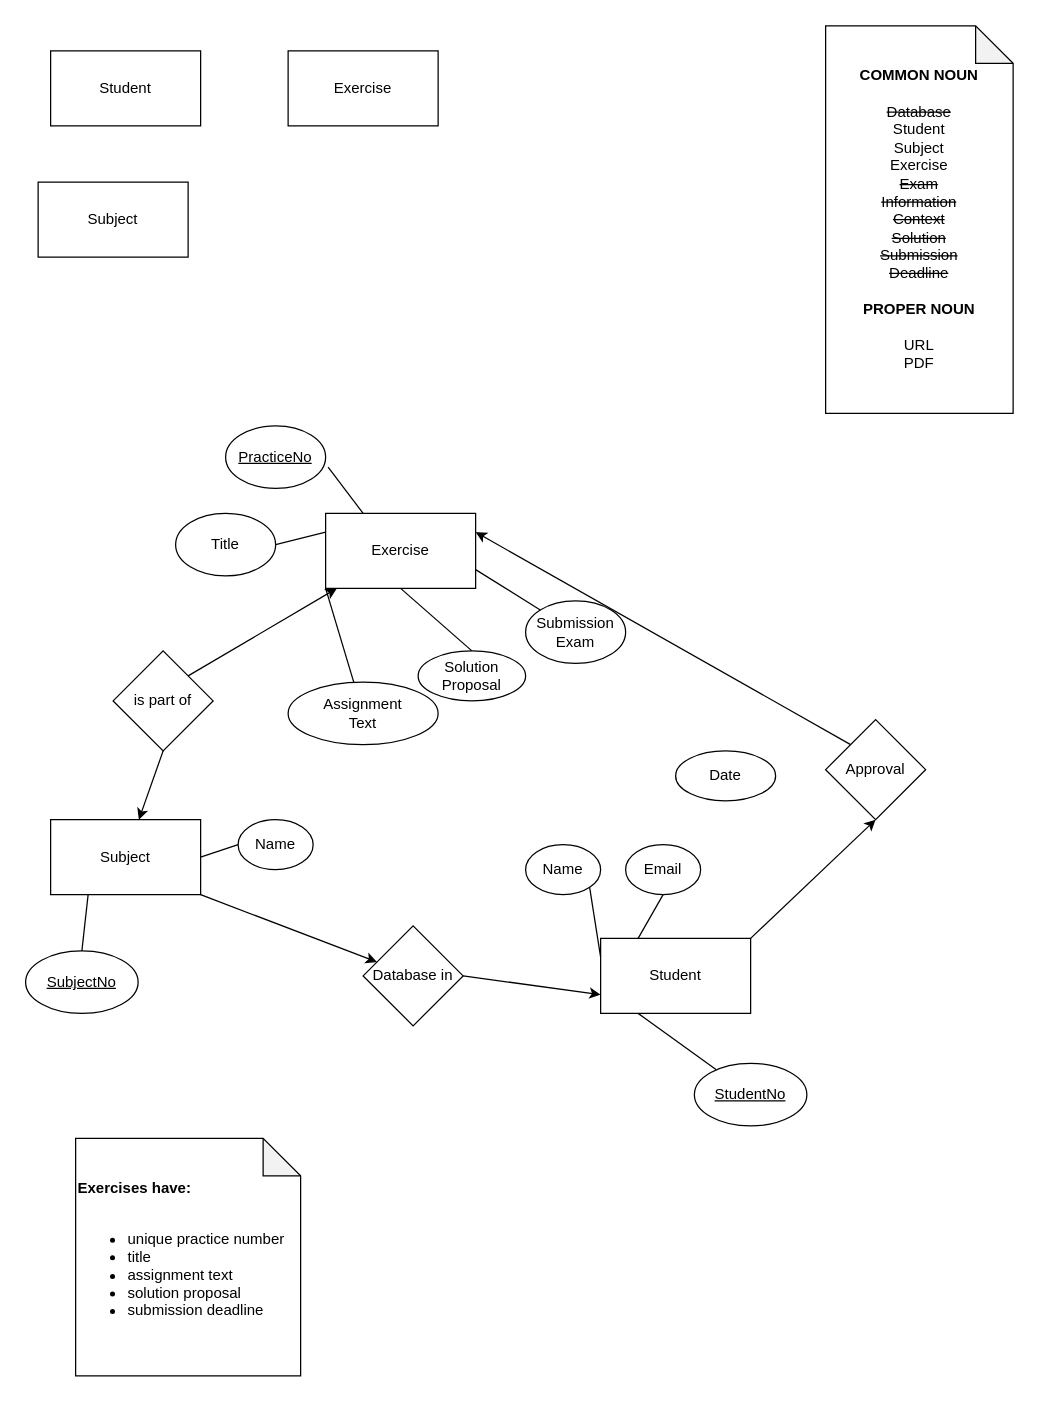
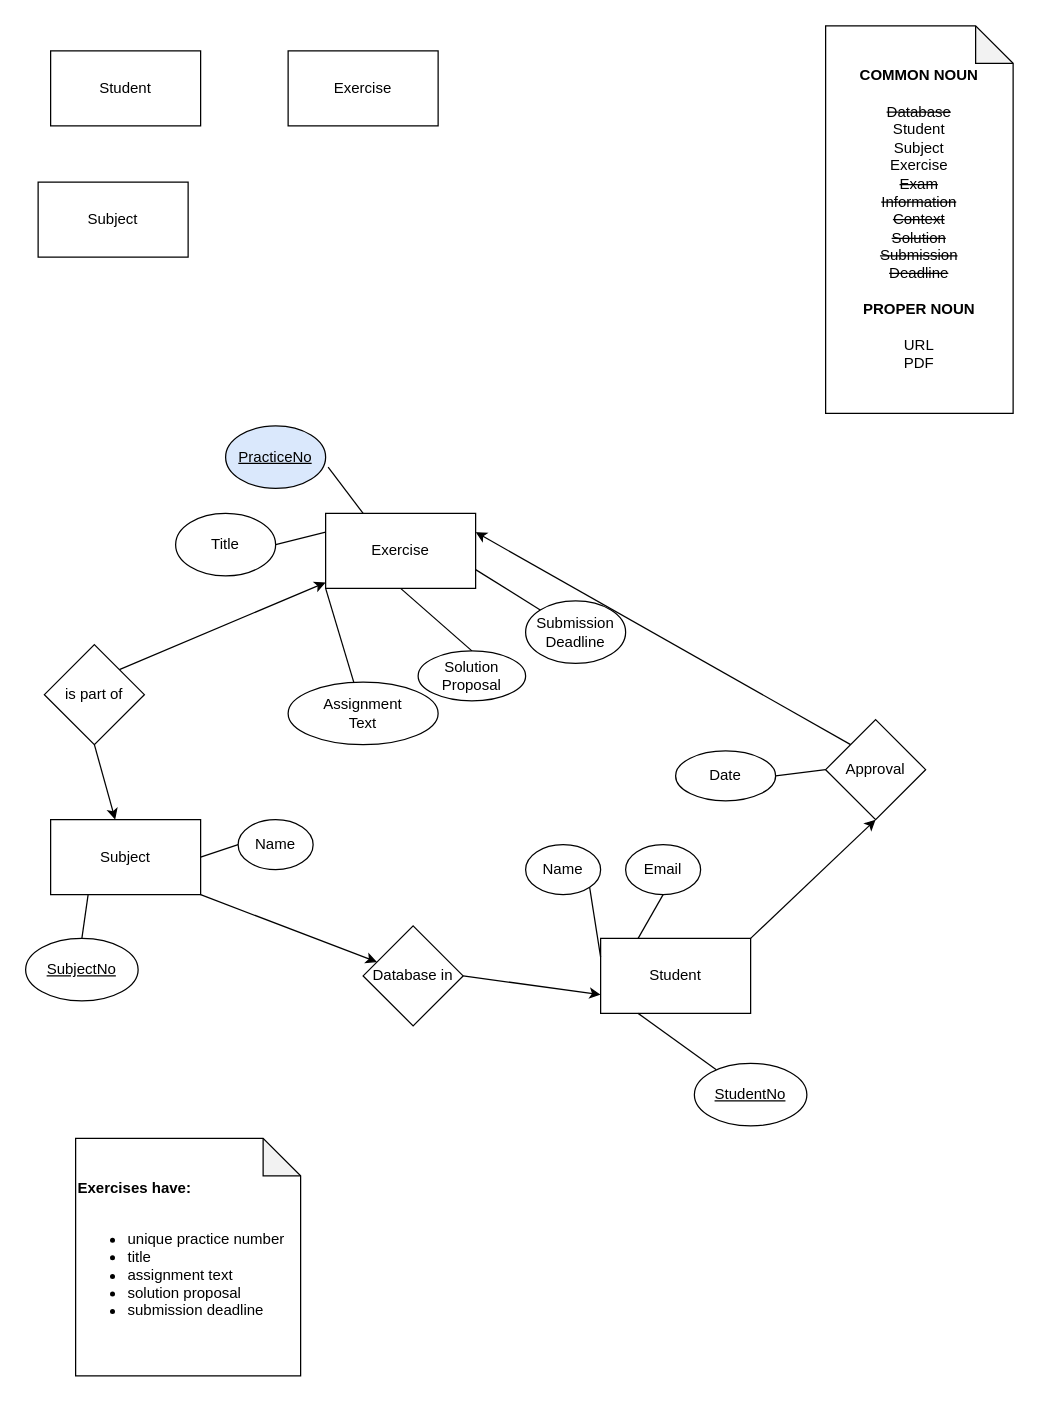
  <mxCell id="0" />
  <mxCell id="1" parent="0" />
  <mxCell id="2" value="Student" style="rounded=0;whiteSpace=wrap;html=1;" parent="1" vertex="1"><mxGeometry x="40" y="40" width="120" height="60" as="geometry" /></mxCell>
  <mxCell id="3" value="Subject" style="rounded=0;whiteSpace=wrap;html=1;" parent="1" vertex="1"><mxGeometry x="30" y="145" width="120" height="60" as="geometry" /></mxCell>
  <mxCell id="4" style="edgeStyle=none;html=1;exitX=0;exitY=0;exitDx=0;exitDy=0;entryX=1;entryY=0.25;entryDx=0;entryDy=0;" edge="1" parent="1" source="5" target="14"><mxGeometry relative="1" as="geometry" /></mxCell>
  <mxCell id="5" value="Approval" style="rhombus;whiteSpace=wrap;html=1;" parent="1" vertex="1"><mxGeometry x="660" y="575" width="80" height="80" as="geometry" /></mxCell>
  <mxCell id="6" value="Exercise" style="rounded=0;whiteSpace=wrap;html=1;" parent="1" vertex="1"><mxGeometry x="230" y="40" width="120" height="60" as="geometry" /></mxCell>
  <mxCell id="7" value="&lt;div&gt;&lt;b&gt;COMMON NOUN&lt;/b&gt;&lt;/div&gt;&lt;div&gt;&lt;strike&gt;&lt;br&gt;&lt;/strike&gt;&lt;/div&gt;&lt;div&gt;&lt;strike&gt;Database&lt;/strike&gt;&lt;br&gt;&lt;/div&gt;&lt;div&gt;Student&lt;/div&gt;&lt;div&gt;Subject&lt;br&gt;&lt;/div&gt;&lt;div&gt;Exercise&lt;/div&gt;&lt;div&gt;&lt;strike&gt;Exam&lt;/strike&gt;&lt;/div&gt;&lt;div&gt;&lt;strike&gt;Information&lt;/strike&gt;&lt;br&gt;&lt;/div&gt;&lt;div&gt;&lt;strike&gt;Context&lt;/strike&gt;&lt;/div&gt;&lt;div&gt;&lt;strike&gt;Solution&lt;/strike&gt;&lt;/div&gt;&lt;div&gt;&lt;strike&gt;Submission&lt;/strike&gt;&lt;/div&gt;&lt;div&gt;&lt;strike&gt;Deadline&lt;br&gt;&lt;/strike&gt;&lt;/div&gt;&lt;div&gt;&lt;strike&gt;&lt;br&gt;&lt;/strike&gt;&lt;/div&gt;&lt;div&gt;&lt;b&gt;PROPER NOUN&lt;/b&gt;&lt;/div&gt;&lt;div&gt;&lt;br&gt;&lt;/div&gt;&lt;div&gt;URL&lt;/div&gt;&lt;div&gt;PDF&lt;/div&gt;" style="shape=note;whiteSpace=wrap;html=1;backgroundOutline=1;darkOpacity=0.05;" parent="1" vertex="1"><mxGeometry x="660" y="20" width="150" height="310" as="geometry" /></mxCell>
  <mxCell id="8" value="Title" style="ellipse;whiteSpace=wrap;html=1;" parent="1" vertex="1"><mxGeometry x="140" y="410" width="80" height="50" as="geometry" /></mxCell>
- <mxCell id="9" value="&lt;u&gt;PracticeNo&lt;/u&gt;" style="ellipse;whiteSpace=wrap;html=1;" parent="1" vertex="1"><mxGeometry x="180" y="340" width="80" height="50" as="geometry" /></mxCell>
+ <mxCell id="9" value="&lt;u&gt;PracticeNo&lt;/u&gt;" style="ellipse;whiteSpace=wrap;html=1;fillColor=#dae8fc;" parent="1" vertex="1"><mxGeometry x="180" y="340" width="80" height="50" as="geometry" /></mxCell>
  <mxCell id="10" value="&lt;div&gt;Assignment&lt;/div&gt;&lt;div&gt;Text&lt;/div&gt;" style="ellipse;whiteSpace=wrap;html=1;" parent="1" vertex="1"><mxGeometry x="230" y="545" width="120" height="50" as="geometry" /></mxCell>
- <mxCell id="11" value="&lt;div&gt;Submission&lt;/div&gt;&lt;div&gt;Exam&lt;/div&gt;" style="ellipse;whiteSpace=wrap;html=1;" parent="1" vertex="1"><mxGeometry x="420" y="480" width="80" height="50" as="geometry" /></mxCell>
+ <mxCell id="11" value="&lt;div&gt;Submission&lt;/div&gt;&lt;div&gt;Deadline&lt;/div&gt;" style="ellipse;whiteSpace=wrap;html=1;" parent="1" vertex="1"><mxGeometry x="420" y="480" width="80" height="50" as="geometry" /></mxCell>
  <mxCell id="12" value="&lt;div&gt;Solution&lt;/div&gt;&lt;div&gt;Proposal&lt;br&gt;&lt;/div&gt;" style="ellipse;whiteSpace=wrap;html=1;" parent="1" vertex="1"><mxGeometry x="334" y="520" width="86" height="40" as="geometry" /></mxCell>
  <mxCell id="13" value="&lt;div align=&quot;left&quot;&gt;&lt;b&gt;Exercises have:&lt;/b&gt;&lt;/div&gt;&lt;div align=&quot;left&quot;&gt;&lt;br&gt;&lt;/div&gt;&lt;ul&gt;&lt;li&gt;unique practice number&lt;/li&gt;&lt;li&gt;title&lt;/li&gt;&lt;li&gt;assignment text&lt;/li&gt;&lt;li&gt;solution proposal&lt;/li&gt;&lt;li&gt;submission deadline&lt;/li&gt;&lt;/ul&gt;" style="shape=note;whiteSpace=wrap;html=1;backgroundOutline=1;darkOpacity=0.05;align=left;" parent="1" vertex="1"><mxGeometry x="60" y="910" width="180" height="190" as="geometry" /></mxCell>
  <mxCell id="14" value="Exercise" style="rounded=0;whiteSpace=wrap;html=1;" parent="1" vertex="1"><mxGeometry x="260" y="410" width="120" height="60" as="geometry" /></mxCell>
  <mxCell id="15" value="" style="endArrow=none;html=1;rounded=0;entryX=0.25;entryY=0;entryDx=0;entryDy=0;exitX=1.025;exitY=0.66;exitDx=0;exitDy=0;exitPerimeter=0;" parent="1" source="9" target="14" edge="1"><mxGeometry width="50" height="50" relative="1" as="geometry"><mxPoint x="80" y="570" as="sourcePoint" /><mxPoint x="130" y="520" as="targetPoint" /></mxGeometry></mxCell>
  <mxCell id="16" value="" style="endArrow=none;html=1;rounded=0;entryX=0;entryY=0.25;entryDx=0;entryDy=0;exitX=1;exitY=0.5;exitDx=0;exitDy=0;" parent="1" source="8" target="14" edge="1"><mxGeometry width="50" height="50" relative="1" as="geometry"><mxPoint x="122" y="553" as="sourcePoint" /><mxPoint x="180" y="580" as="targetPoint" /></mxGeometry></mxCell>
  <mxCell id="17" value="" style="endArrow=none;html=1;rounded=0;entryX=0;entryY=1;entryDx=0;entryDy=0;" parent="1" source="10" target="14" edge="1"><mxGeometry width="50" height="50" relative="1" as="geometry"><mxPoint x="60" y="780" as="sourcePoint" /><mxPoint x="110" y="730" as="targetPoint" /></mxGeometry></mxCell>
  <mxCell id="18" value="" style="endArrow=none;html=1;rounded=0;entryX=0.5;entryY=1;entryDx=0;entryDy=0;exitX=0.5;exitY=0;exitDx=0;exitDy=0;" parent="1" source="12" target="14" edge="1"><mxGeometry width="50" height="50" relative="1" as="geometry"><mxPoint x="120" y="770" as="sourcePoint" /><mxPoint x="170" y="720" as="targetPoint" /></mxGeometry></mxCell>
  <mxCell id="19" value="" style="endArrow=none;html=1;rounded=0;exitX=1;exitY=0.75;exitDx=0;exitDy=0;" parent="1" source="14" target="11" edge="1"><mxGeometry width="50" height="50" relative="1" as="geometry"><mxPoint x="310" y="640" as="sourcePoint" /><mxPoint x="360" y="590" as="targetPoint" /></mxGeometry></mxCell>
  <mxCell id="20" value="Date" style="ellipse;whiteSpace=wrap;html=1;" parent="1" vertex="1"><mxGeometry x="540" y="600" width="80" height="40" as="geometry" /></mxCell>
+ <mxCell id="21" value="" style="endArrow=none;html=1;rounded=0;entryX=0;entryY=0.5;entryDx=0;entryDy=0;exitX=1;exitY=0.5;exitDx=0;exitDy=0;" parent="1" source="20" target="5" edge="1"><mxGeometry width="50" height="50" relative="1" as="geometry"><mxPoint x="685" y="705" as="sourcePoint" /><mxPoint x="735" y="655" as="targetPoint" /></mxGeometry></mxCell>
  <mxCell id="22" style="edgeStyle=none;html=1;exitX=1;exitY=0;exitDx=0;exitDy=0;entryX=0.5;entryY=1;entryDx=0;entryDy=0;" edge="1" parent="1" source="23" target="5"><mxGeometry relative="1" as="geometry" /></mxCell>
  <mxCell id="23" value="Student" style="rounded=0;whiteSpace=wrap;html=1;" parent="1" vertex="1"><mxGeometry x="480" y="750" width="120" height="60" as="geometry" /></mxCell>
  <mxCell id="24" value="Email" style="ellipse;whiteSpace=wrap;html=1;" parent="1" vertex="1"><mxGeometry x="500" y="675" width="60" height="40" as="geometry" /></mxCell>
  <mxCell id="25" value="Name" style="ellipse;whiteSpace=wrap;html=1;" parent="1" vertex="1"><mxGeometry x="420" y="675" width="60" height="40" as="geometry" /></mxCell>
  <mxCell id="26" value="&lt;div&gt;&lt;u&gt;StudentNo&lt;/u&gt;&lt;/div&gt;" style="ellipse;whiteSpace=wrap;html=1;" parent="1" vertex="1"><mxGeometry x="555" y="850" width="90" height="50" as="geometry" /></mxCell>
  <mxCell id="27" value="" style="endArrow=none;html=1;rounded=0;exitX=0.5;exitY=1;exitDx=0;exitDy=0;entryX=0.25;entryY=0;entryDx=0;entryDy=0;" parent="1" source="24" target="23" edge="1"><mxGeometry width="50" height="50" relative="1" as="geometry"><mxPoint x="220" y="840" as="sourcePoint" /><mxPoint x="270" y="790" as="targetPoint" /></mxGeometry></mxCell>
  <mxCell id="28" value="" style="endArrow=none;html=1;rounded=0;exitX=1;exitY=1;exitDx=0;exitDy=0;entryX=0;entryY=0.25;entryDx=0;entryDy=0;" parent="1" source="25" target="23" edge="1"><mxGeometry width="50" height="50" relative="1" as="geometry"><mxPoint x="330" y="830" as="sourcePoint" /><mxPoint x="380" y="780" as="targetPoint" /></mxGeometry></mxCell>
  <mxCell id="29" value="" style="endArrow=none;html=1;rounded=0;entryX=0.25;entryY=1;entryDx=0;entryDy=0;" parent="1" source="26" target="23" edge="1"><mxGeometry width="50" height="50" relative="1" as="geometry"><mxPoint x="120" y="910" as="sourcePoint" /><mxPoint x="170" y="860" as="targetPoint" /></mxGeometry></mxCell>
  <mxCell id="30" value="Name" style="ellipse;whiteSpace=wrap;html=1;" parent="1" vertex="1"><mxGeometry x="190" y="655" width="60" height="40" as="geometry" /></mxCell>
  <mxCell id="31" style="edgeStyle=none;html=1;exitX=1;exitY=1;exitDx=0;exitDy=0;" edge="1" parent="1" source="32" target="40"><mxGeometry relative="1" as="geometry" /></mxCell>
  <mxCell id="32" value="Subject" style="rounded=0;whiteSpace=wrap;html=1;" parent="1" vertex="1"><mxGeometry x="40" y="655" width="120" height="60" as="geometry" /></mxCell>
  <mxCell id="33" value="" style="endArrow=none;html=1;rounded=0;entryX=0;entryY=0.5;entryDx=0;entryDy=0;exitX=1;exitY=0.5;exitDx=0;exitDy=0;" parent="1" source="32" target="30" edge="1"><mxGeometry width="50" height="50" relative="1" as="geometry"><mxPoint x="640" y="860" as="sourcePoint" /><mxPoint x="690" y="810" as="targetPoint" /></mxGeometry></mxCell>
- <mxCell id="34" value="&lt;div&gt;&lt;u&gt;SubjectNo&lt;/u&gt;&lt;/div&gt;" style="ellipse;whiteSpace=wrap;html=1;" parent="1" vertex="1"><mxGeometry x="20" y="760" width="90" height="50" as="geometry" /></mxCell>
+ <mxCell id="34" value="&lt;div&gt;&lt;u&gt;SubjectNo&lt;/u&gt;&lt;/div&gt;" style="ellipse;whiteSpace=wrap;html=1;" parent="1" vertex="1"><mxGeometry x="20" y="750" width="90" height="50" as="geometry" /></mxCell>
  <mxCell id="35" value="" style="endArrow=none;html=1;rounded=0;entryX=0.5;entryY=0;entryDx=0;entryDy=0;exitX=0.25;exitY=1;exitDx=0;exitDy=0;" parent="1" source="32" target="34" edge="1"><mxGeometry width="50" height="50" relative="1" as="geometry"><mxPoint x="530" y="900" as="sourcePoint" /><mxPoint x="580" y="850" as="targetPoint" /></mxGeometry></mxCell>
  <mxCell id="36" style="edgeStyle=none;html=1;exitX=1;exitY=0;exitDx=0;exitDy=0;" edge="1" parent="1" source="38" target="14"><mxGeometry relative="1" as="geometry" /></mxCell>
  <mxCell id="37" style="edgeStyle=none;html=1;exitX=0.5;exitY=1;exitDx=0;exitDy=0;" edge="1" parent="1" source="38" target="32"><mxGeometry relative="1" as="geometry" /></mxCell>
- <mxCell id="38" value="is part of" style="rhombus;whiteSpace=wrap;html=1;" vertex="1" parent="1"><mxGeometry x="90" y="520" width="80" height="80" as="geometry" /></mxCell>
+ <mxCell id="38" value="is part of" style="rhombus;whiteSpace=wrap;html=1;" vertex="1" parent="1"><mxGeometry x="35" y="515" width="80" height="80" as="geometry" /></mxCell>
  <mxCell id="39" style="edgeStyle=none;html=1;exitX=1;exitY=0.5;exitDx=0;exitDy=0;entryX=0;entryY=0.75;entryDx=0;entryDy=0;" edge="1" parent="1" source="40" target="23"><mxGeometry relative="1" as="geometry" /></mxCell>
  <mxCell id="40" value="Database in" style="rhombus;whiteSpace=wrap;html=1;" vertex="1" parent="1"><mxGeometry x="290" y="740" width="80" height="80" as="geometry" /></mxCell>
